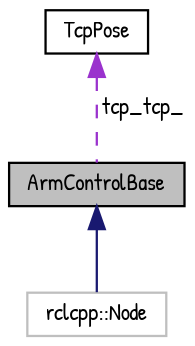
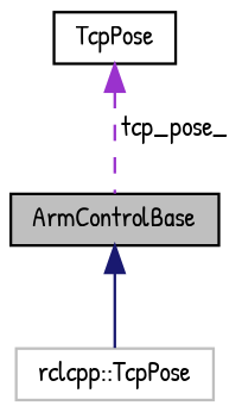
  digraph {
    fontname="Patrick Hand"
    node [color=black fillcolor=white fontname="Patrick Hand" fontsize=10 shape=record style=filled]
    edge [dir=back fontname="Patrick Hand" fontsize=10 labelfontname=Helvetica labelfontsize=10]
    n1 [fillcolor=grey75 fontcolor=black height=0.2 label=ArmControlBase width=0.4]
-   n2 [color=grey75 height=0.2 label="rclcpp::Node" width=0.4]
+   n2 [color=grey75 height=0.2 label="rclcpp::TcpPose" width=0.4]
    n3 [height=0.2 label=TcpPose width=0.4]
    n1 -> n2 [color=midnightblue style=solid]
-   n3 -> n1 [color=darkorchid3 label=" tcp_tcp_" style=dashed]
+   n3 -> n1 [color=darkorchid3 label=" tcp_pose_" style=dashed]
  }
